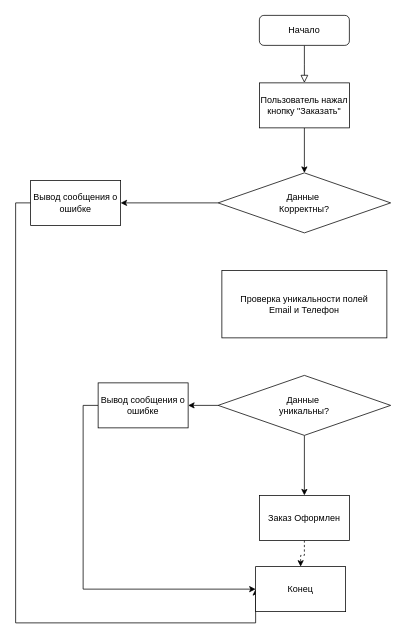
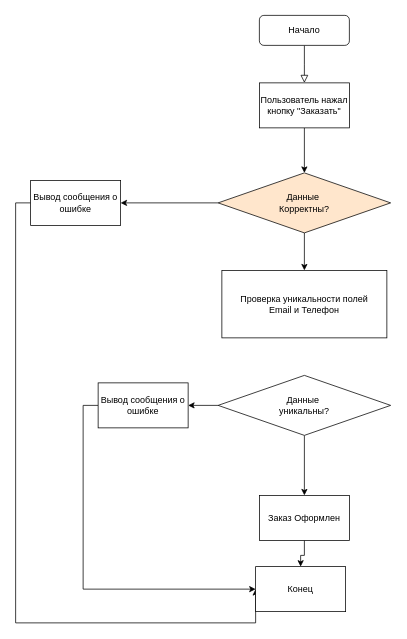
  <mxCell id="0" />
  <mxCell id="1" parent="0" />
  <mxCell id="2" value="" style="rounded=0;html=1;jettySize=auto;orthogonalLoop=1;fontSize=11;endArrow=block;endFill=0;endSize=8;strokeWidth=1;shadow=0;labelBackgroundColor=none;edgeStyle=orthogonalEdgeStyle;" parent="1" source="3" edge="1"><mxGeometry relative="1" as="geometry"><mxPoint x="405" y="110" as="targetPoint" /></mxGeometry></mxCell>
  <mxCell id="3" value="Начало" style="rounded=1;whiteSpace=wrap;html=1;fontSize=12;glass=0;strokeWidth=1;shadow=0;" parent="1" vertex="1"><mxGeometry x="345" y="20" width="120" height="40" as="geometry" /></mxCell>
  <mxCell id="4" style="edgeStyle=orthogonalEdgeStyle;rounded=0;orthogonalLoop=1;jettySize=auto;html=1;exitX=0.5;exitY=1;exitDx=0;exitDy=0;entryX=0.5;entryY=0;entryDx=0;entryDy=0;" edge="1" parent="1" source="5" target="8"><mxGeometry relative="1" as="geometry" /></mxCell>
  <mxCell id="5" value="Пользователь нажал кнопку &quot;Заказать&quot;" style="rounded=0;whiteSpace=wrap;html=1;" vertex="1" parent="1"><mxGeometry x="345" y="110" width="120" height="60" as="geometry" /></mxCell>
  <mxCell id="6" style="edgeStyle=orthogonalEdgeStyle;rounded=0;orthogonalLoop=1;jettySize=auto;html=1;exitX=0;exitY=0.5;exitDx=0;exitDy=0;entryX=1;entryY=0.5;entryDx=0;entryDy=0;" edge="1" parent="1" source="8" target="10"><mxGeometry relative="1" as="geometry" /></mxCell>
- <mxCell id="8" value="Данные&amp;nbsp;&lt;br&gt;Корректны?" style="rhombus;whiteSpace=wrap;html=1;" vertex="1" parent="1"><mxGeometry x="290" y="230" width="230" height="80" as="geometry" /></mxCell>
+ <mxCell id="7" style="edgeStyle=orthogonalEdgeStyle;rounded=0;orthogonalLoop=1;jettySize=auto;html=1;exitX=0.5;exitY=1;exitDx=0;exitDy=0;entryX=0.5;entryY=0;entryDx=0;entryDy=0;" edge="1" parent="1" source="8" target="11"><mxGeometry relative="1" as="geometry" /></mxCell>
+ <mxCell id="8" value="Данные&amp;nbsp;&lt;br&gt;Корректны?" style="rhombus;whiteSpace=wrap;html=1;fillColor=#ffe6cc;" vertex="1" parent="1"><mxGeometry x="290" y="230" width="230" height="80" as="geometry" /></mxCell>
  <mxCell id="9" style="edgeStyle=orthogonalEdgeStyle;rounded=0;orthogonalLoop=1;jettySize=auto;html=1;exitX=0;exitY=0.5;exitDx=0;exitDy=0;entryX=0;entryY=0.5;entryDx=0;entryDy=0;" edge="1" parent="1" source="10" target="19"><mxGeometry relative="1" as="geometry"><mxPoint x="110" y="830" as="targetPoint" /><Array as="points"><mxPoint x="20" y="270" /><mxPoint x="20" y="830" /></Array></mxGeometry></mxCell>
  <mxCell id="10" value="Вывод сообщения о ошибке" style="rounded=0;whiteSpace=wrap;html=1;" vertex="1" parent="1"><mxGeometry x="40" y="240" width="120" height="60" as="geometry" /></mxCell>
  <mxCell id="11" value="Проверка уникальности полей &lt;br&gt;Email и Телефон" style="rounded=0;whiteSpace=wrap;html=1;" vertex="1" parent="1"><mxGeometry x="295" y="360" width="220" height="90" as="geometry" /></mxCell>
  <mxCell id="12" style="edgeStyle=orthogonalEdgeStyle;rounded=0;orthogonalLoop=1;jettySize=auto;html=1;exitX=0.5;exitY=1;exitDx=0;exitDy=0;entryX=0.5;entryY=0;entryDx=0;entryDy=0;" edge="1" parent="1" source="14" target="18"><mxGeometry relative="1" as="geometry" /></mxCell>
  <mxCell id="13" style="edgeStyle=orthogonalEdgeStyle;rounded=0;orthogonalLoop=1;jettySize=auto;html=1;exitX=0;exitY=0.5;exitDx=0;exitDy=0;entryX=1;entryY=0.5;entryDx=0;entryDy=0;" edge="1" parent="1" source="14" target="16"><mxGeometry relative="1" as="geometry" /></mxCell>
  <mxCell id="14" value="Данные&amp;nbsp;&lt;br&gt;уникальны?" style="rhombus;whiteSpace=wrap;html=1;" vertex="1" parent="1"><mxGeometry x="290" y="500" width="230" height="80" as="geometry" /></mxCell>
  <mxCell id="15" style="edgeStyle=orthogonalEdgeStyle;rounded=0;orthogonalLoop=1;jettySize=auto;html=1;exitX=0;exitY=0.5;exitDx=0;exitDy=0;entryX=0;entryY=0.5;entryDx=0;entryDy=0;" edge="1" parent="1" source="16" target="19"><mxGeometry relative="1" as="geometry" /></mxCell>
  <mxCell id="16" value="Вывод сообщения о ошибке" style="rounded=0;whiteSpace=wrap;html=1;" vertex="1" parent="1"><mxGeometry x="130" y="510" width="120" height="60" as="geometry" /></mxCell>
- <mxCell id="17" style="edgeStyle=orthogonalEdgeStyle;rounded=0;orthogonalLoop=1;jettySize=auto;html=1;exitX=0.5;exitY=1;exitDx=0;exitDy=0;dashed=1;" edge="1" parent="1" source="18" target="19"><mxGeometry relative="1" as="geometry" /></mxCell>
+ <mxCell id="17" style="edgeStyle=orthogonalEdgeStyle;rounded=0;orthogonalLoop=1;jettySize=auto;html=1;exitX=0.5;exitY=1;exitDx=0;exitDy=0;" edge="1" parent="1" source="18" target="19"><mxGeometry relative="1" as="geometry" /></mxCell>
  <mxCell id="18" value="Заказ Оформлен" style="rounded=0;whiteSpace=wrap;html=1;" vertex="1" parent="1"><mxGeometry x="345" y="660" width="120" height="60" as="geometry" /></mxCell>
  <mxCell id="19" value="Конец" style="rounded=0;whiteSpace=wrap;html=1;" vertex="1" parent="1"><mxGeometry x="340" y="755" width="120" height="60" as="geometry" /></mxCell>
